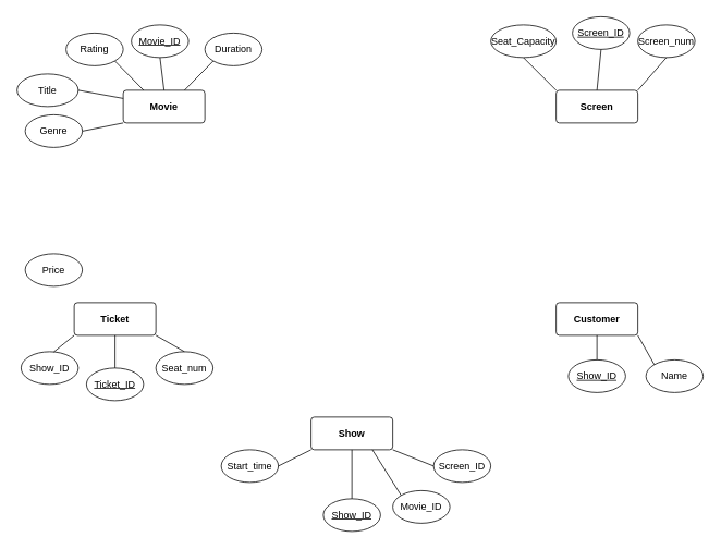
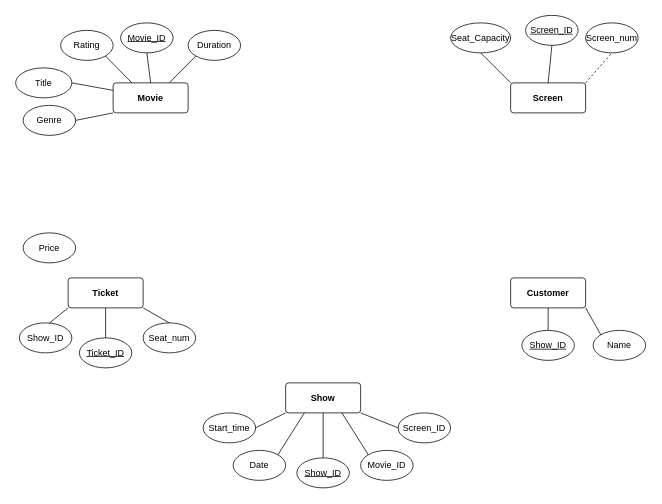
  <mxCell id="0" />
  <mxCell id="1" parent="0" />
  <mxCell id="2" value="&lt;b&gt;Screen&lt;/b&gt;" style="rounded=1;arcSize=10;whiteSpace=wrap;html=1;align=center;" vertex="1" parent="1"><mxGeometry x="680" y="110" width="100" height="40" as="geometry" /></mxCell>
  <mxCell id="3" value="&lt;b&gt;Ticket&lt;/b&gt;" style="rounded=1;arcSize=10;whiteSpace=wrap;html=1;align=center;" vertex="1" parent="1"><mxGeometry x="90" y="370" width="100" height="40" as="geometry" /></mxCell>
  <mxCell id="4" value="&lt;b&gt;Customer&lt;/b&gt;" style="rounded=1;arcSize=10;whiteSpace=wrap;html=1;align=center;" vertex="1" parent="1"><mxGeometry x="680" y="370" width="100" height="40" as="geometry" /></mxCell>
  <mxCell id="5" value="Screen_ID" style="ellipse;whiteSpace=wrap;html=1;align=center;fontStyle=4;" vertex="1" parent="1"><mxGeometry x="700" y="20" width="70" height="40" as="geometry" /></mxCell>
  <mxCell id="6" value="Screen_num" style="ellipse;whiteSpace=wrap;html=1;align=center;" vertex="1" parent="1"><mxGeometry x="780" y="30" width="70" height="40" as="geometry" /></mxCell>
  <mxCell id="7" value="Seat_Capacity" style="ellipse;whiteSpace=wrap;html=1;align=center;" vertex="1" parent="1"><mxGeometry x="600" y="30" width="80" height="40" as="geometry" /></mxCell>
  <mxCell id="8" value="" style="endArrow=none;html=1;rounded=0;exitX=0.5;exitY=1;exitDx=0;exitDy=0;entryX=0.5;entryY=0;entryDx=0;entryDy=0;" edge="1" parent="1" source="5" target="2"><mxGeometry relative="1" as="geometry"><mxPoint x="430" y="190" as="sourcePoint" /><mxPoint x="590" y="190" as="targetPoint" /></mxGeometry></mxCell>
- <mxCell id="9" value="" style="endArrow=none;html=1;rounded=0;entryX=0.5;entryY=1;entryDx=0;entryDy=0;exitX=1;exitY=0;exitDx=0;exitDy=0;" edge="1" parent="1" source="2" target="6"><mxGeometry relative="1" as="geometry"><mxPoint x="760" y="110" as="sourcePoint" /><mxPoint x="590" y="190" as="targetPoint" /></mxGeometry></mxCell>
+ <mxCell id="9" value="" style="endArrow=none;html=1;rounded=0;entryX=0.5;entryY=1;entryDx=0;entryDy=0;exitX=1;exitY=0;exitDx=0;exitDy=0;dashed=1;" edge="1" parent="1" source="2" target="6"><mxGeometry relative="1" as="geometry"><mxPoint x="760" y="110" as="sourcePoint" /><mxPoint x="590" y="190" as="targetPoint" /></mxGeometry></mxCell>
  <mxCell id="10" value="" style="endArrow=none;html=1;rounded=0;exitX=0.5;exitY=1;exitDx=0;exitDy=0;entryX=0;entryY=0;entryDx=0;entryDy=0;" edge="1" parent="1" source="7" target="2"><mxGeometry relative="1" as="geometry"><mxPoint x="430" y="190" as="sourcePoint" /><mxPoint x="590" y="190" as="targetPoint" /></mxGeometry></mxCell>
  <mxCell id="11" value="Show_ID" style="ellipse;whiteSpace=wrap;html=1;align=center;fontStyle=4;" vertex="1" parent="1"><mxGeometry x="695" y="440" width="70" height="40" as="geometry" /></mxCell>
  <mxCell id="12" value="&lt;b&gt;Movie&lt;/b&gt;" style="rounded=1;arcSize=10;whiteSpace=wrap;html=1;align=center;" vertex="1" parent="1"><mxGeometry x="150" y="110" width="100" height="40" as="geometry" /></mxCell>
  <mxCell id="13" value="Duration" style="ellipse;whiteSpace=wrap;html=1;align=center;" vertex="1" parent="1"><mxGeometry x="250" y="40" width="70" height="40" as="geometry" /></mxCell>
  <mxCell id="14" value="Rating" style="ellipse;whiteSpace=wrap;html=1;align=center;" vertex="1" parent="1"><mxGeometry x="80" y="40" width="70" height="40" as="geometry" /></mxCell>
  <mxCell id="15" value="Movie_ID" style="ellipse;whiteSpace=wrap;html=1;align=center;fontStyle=4;" vertex="1" parent="1"><mxGeometry x="160" y="30" width="70" height="40" as="geometry" /></mxCell>
  <mxCell id="16" value="Title" style="ellipse;whiteSpace=wrap;html=1;align=center;" vertex="1" parent="1"><mxGeometry y="90" width="75" height="40" as="geometry" x="20" /></mxCell>
  <mxCell id="17" value="Genre" style="ellipse;whiteSpace=wrap;html=1;align=center;" vertex="1" parent="1"><mxGeometry x="30" y="140" width="70" height="40" as="geometry" /></mxCell>
  <mxCell id="18" value="" style="endArrow=none;html=1;rounded=0;exitX=0.5;exitY=1;exitDx=0;exitDy=0;entryX=0.5;entryY=0;entryDx=0;entryDy=0;" edge="1" parent="1" source="15" target="12"><mxGeometry relative="1" as="geometry"><mxPoint x="330" y="200" as="sourcePoint" /><mxPoint x="490" y="200" as="targetPoint" /></mxGeometry></mxCell>
  <mxCell id="19" value="" style="endArrow=none;html=1;rounded=0;exitX=0;exitY=1;exitDx=0;exitDy=0;entryX=0.75;entryY=0;entryDx=0;entryDy=0;" edge="1" parent="1" source="13" target="12"><mxGeometry relative="1" as="geometry"><mxPoint x="330" y="200" as="sourcePoint" /><mxPoint x="490" y="200" as="targetPoint" /></mxGeometry></mxCell>
  <mxCell id="20" value="" style="endArrow=none;html=1;rounded=0;exitX=1;exitY=0.5;exitDx=0;exitDy=0;entryX=0;entryY=1;entryDx=0;entryDy=0;" edge="1" parent="1" source="17" target="12"><mxGeometry relative="1" as="geometry"><mxPoint x="330" y="200" as="sourcePoint" /><mxPoint x="490" y="200" as="targetPoint" /></mxGeometry></mxCell>
  <mxCell id="21" value="" style="endArrow=none;html=1;rounded=0;exitX=1;exitY=0.5;exitDx=0;exitDy=0;entryX=0;entryY=0.25;entryDx=0;entryDy=0;" edge="1" parent="1" source="16" target="12"><mxGeometry relative="1" as="geometry"><mxPoint x="330" y="200" as="sourcePoint" /><mxPoint x="490" y="200" as="targetPoint" /></mxGeometry></mxCell>
  <mxCell id="22" value="" style="endArrow=none;html=1;rounded=0;exitX=1;exitY=1;exitDx=0;exitDy=0;entryX=0.25;entryY=0;entryDx=0;entryDy=0;" edge="1" parent="1" source="14" target="12"><mxGeometry relative="1" as="geometry"><mxPoint x="330" y="200" as="sourcePoint" /><mxPoint x="490" y="200" as="targetPoint" /></mxGeometry></mxCell>
  <mxCell id="23" value="&lt;b&gt;Show&lt;/b&gt;" style="rounded=1;arcSize=10;whiteSpace=wrap;html=1;align=center;" vertex="1" parent="1"><mxGeometry x="380" y="510" width="100" height="40" as="geometry" /></mxCell>
  <mxCell id="24" value="Show_ID" style="ellipse;whiteSpace=wrap;html=1;align=center;fontStyle=4;" vertex="1" parent="1"><mxGeometry x="395" y="610" width="70" height="40" as="geometry" /></mxCell>
  <mxCell id="25" value="Movie_ID" style="ellipse;whiteSpace=wrap;html=1;align=center;" vertex="1" parent="1"><mxGeometry x="480" y="600" width="70" height="40" as="geometry" /></mxCell>
+ <mxCell id="26" value="Date" style="ellipse;whiteSpace=wrap;html=1;align=center;" vertex="1" parent="1"><mxGeometry x="310" y="600" width="70" height="40" as="geometry" /></mxCell>
  <mxCell id="27" value="Screen_ID" style="ellipse;whiteSpace=wrap;html=1;align=center;" vertex="1" parent="1"><mxGeometry x="530" y="550" width="70" height="40" as="geometry" /></mxCell>
  <mxCell id="28" value="Start_time" style="ellipse;whiteSpace=wrap;html=1;align=center;" vertex="1" parent="1"><mxGeometry x="270" y="550" width="70" height="40" as="geometry" /></mxCell>
  <mxCell id="29" value="" style="endArrow=none;html=1;rounded=0;exitX=1;exitY=0.5;exitDx=0;exitDy=0;entryX=0;entryY=1;entryDx=0;entryDy=0;" edge="1" parent="1" source="28" target="23"><mxGeometry relative="1" as="geometry"><mxPoint x="380" y="580" as="sourcePoint" /><mxPoint x="540" y="580" as="targetPoint" /></mxGeometry></mxCell>
  <mxCell id="30" value="" style="endArrow=none;html=1;rounded=0;exitX=0;exitY=0.5;exitDx=0;exitDy=0;entryX=1;entryY=1;entryDx=0;entryDy=0;" edge="1" parent="1" source="27" target="23"><mxGeometry relative="1" as="geometry"><mxPoint x="380" y="580" as="sourcePoint" /><mxPoint x="540" y="580" as="targetPoint" /></mxGeometry></mxCell>
  <mxCell id="31" value="" style="endArrow=none;html=1;rounded=0;exitX=0.75;exitY=1;exitDx=0;exitDy=0;entryX=0;entryY=0;entryDx=0;entryDy=0;" edge="1" parent="1" source="23" target="25"><mxGeometry relative="1" as="geometry"><mxPoint x="380" y="580" as="sourcePoint" /><mxPoint x="540" y="580" as="targetPoint" /></mxGeometry></mxCell>
+ <mxCell id="32" value="" style="endArrow=none;html=1;rounded=0;exitX=1;exitY=0;exitDx=0;exitDy=0;entryX=0.25;entryY=1;entryDx=0;entryDy=0;" edge="1" parent="1" source="26" target="23"><mxGeometry relative="1" as="geometry"><mxPoint x="380" y="580" as="sourcePoint" /><mxPoint x="540" y="580" as="targetPoint" /></mxGeometry></mxCell>
  <mxCell id="33" value="" style="endArrow=none;html=1;rounded=0;exitX=0.5;exitY=1;exitDx=0;exitDy=0;entryX=0.5;entryY=0;entryDx=0;entryDy=0;" edge="1" parent="1" source="23" target="24"><mxGeometry relative="1" as="geometry"><mxPoint x="380" y="580" as="sourcePoint" /><mxPoint x="540" y="580" as="targetPoint" /></mxGeometry></mxCell>
  <mxCell id="34" value="Name" style="ellipse;whiteSpace=wrap;html=1;align=center;" vertex="1" parent="1"><mxGeometry x="790" y="440" width="70" height="40" as="geometry" /></mxCell>
  <mxCell id="35" style="edgeStyle=orthogonalEdgeStyle;rounded=0;orthogonalLoop=1;jettySize=auto;html=1;exitX=0.5;exitY=1;exitDx=0;exitDy=0;" edge="1" parent="1" source="4" target="4"><mxGeometry relative="1" as="geometry" /></mxCell>
  <mxCell id="36" value="" style="endArrow=none;html=1;rounded=0;entryX=0.5;entryY=0;entryDx=0;entryDy=0;exitX=0.5;exitY=1;exitDx=0;exitDy=0;" edge="1" parent="1" source="4" target="11"><mxGeometry relative="1" as="geometry"><mxPoint x="720" y="420" as="sourcePoint" /><mxPoint x="737" y="476" as="targetPoint" /></mxGeometry></mxCell>
  <mxCell id="37" value="" style="endArrow=none;html=1;rounded=0;exitX=1;exitY=1;exitDx=0;exitDy=0;entryX=0;entryY=0;entryDx=0;entryDy=0;" edge="1" parent="1" source="4" target="34"><mxGeometry relative="1" as="geometry"><mxPoint x="800" y="410" as="sourcePoint" /><mxPoint x="837" y="466" as="targetPoint" /></mxGeometry></mxCell>
  <mxCell id="38" value="Ticket_ID" style="ellipse;whiteSpace=wrap;html=1;align=center;fontStyle=4;" vertex="1" parent="1"><mxGeometry x="105" y="450" width="70" height="40" as="geometry" /></mxCell>
  <mxCell id="39" value="Show_ID" style="ellipse;whiteSpace=wrap;html=1;align=center;" vertex="1" parent="1"><mxGeometry x="25" y="430" width="70" height="40" as="geometry" /></mxCell>
  <mxCell id="40" value="Seat_num" style="ellipse;whiteSpace=wrap;html=1;align=center;" vertex="1" parent="1"><mxGeometry x="190" y="430" width="70" height="40" as="geometry" /></mxCell>
  <mxCell id="41" value="Price" style="ellipse;whiteSpace=wrap;html=1;align=center;" vertex="1" parent="1"><mxGeometry x="30" y="310" width="70" height="40" as="geometry" /></mxCell>
  <mxCell id="42" value="" style="endArrow=none;html=1;rounded=0;entryX=0.5;entryY=0;entryDx=0;entryDy=0;exitX=1;exitY=1;exitDx=0;exitDy=0;" edge="1" parent="1" source="3" target="40"><mxGeometry relative="1" as="geometry"><mxPoint x="60" y="400" as="sourcePoint" /><mxPoint x="220" y="400" as="targetPoint" /></mxGeometry></mxCell>
  <mxCell id="43" value="" style="endArrow=none;html=1;rounded=0;exitX=0.572;exitY=0.007;exitDx=0;exitDy=0;exitPerimeter=0;entryX=0;entryY=1;entryDx=0;entryDy=0;" edge="1" parent="1" source="39" target="3"><mxGeometry relative="1" as="geometry"><mxPoint x="60" y="400" as="sourcePoint" /><mxPoint x="220" y="400" as="targetPoint" /></mxGeometry></mxCell>
  <mxCell id="44" value="" style="endArrow=none;html=1;rounded=0;exitX=0.5;exitY=0;exitDx=0;exitDy=0;entryX=0.5;entryY=1;entryDx=0;entryDy=0;" edge="1" parent="1" source="38" target="3"><mxGeometry relative="1" as="geometry"><mxPoint x="60" y="400" as="sourcePoint" /><mxPoint x="220" y="400" as="targetPoint" /></mxGeometry></mxCell>
